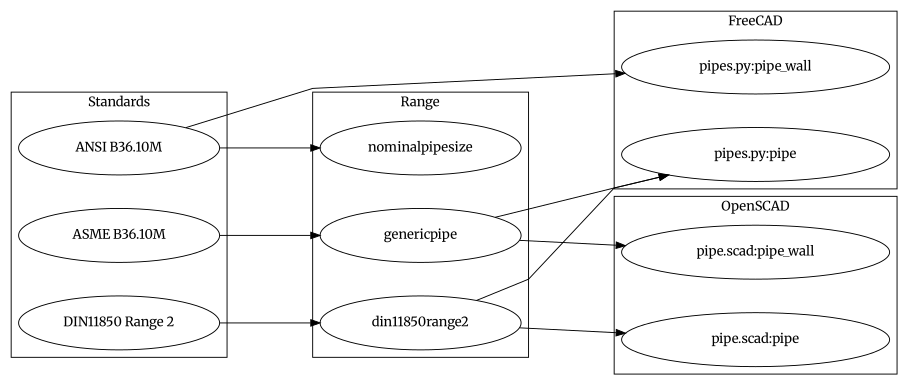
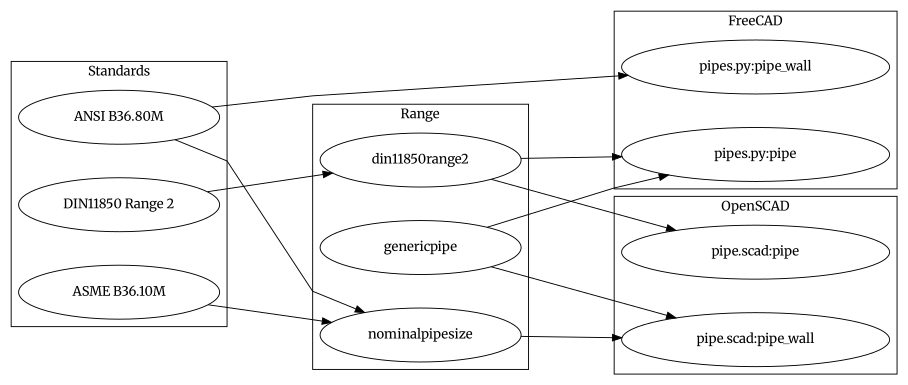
  digraph {
    fontname=Merriweather
    nodesep=0.5
    rankdir=LR
    ranksep=1.5
    splines=polyline
    node [fixedsize=true fontname=Merriweather]
    edge [fontname=Merriweather]
    genericpipe [height=0.8 width=3]
    din11850range2 [height=0.8 width=3]
    nominalpipesize [height=0.8 width=3]
    "DIN11850 Range 2" [height=0.8 width=3]
-   "ANSI B36.10M" [height=0.8 width=3]
+   "ANSI B36.10M" [height=0.8 width=3 label="ANSI B36.80M"]
    "ASME B36.10M" [height=0.8 width=3]
    "pipes.py:pipe" [height=0.8 width=4]
    "pipes.py:pipe_wall" [height=0.8 width=4]
    "pipe.scad:pipe" [height=0.8 width=4]
    "pipe.scad:pipe_wall" [height=0.8 width=4]
    subgraph cluster_1 {
      label=Range
      genericpipe
      din11850range2
      nominalpipesize
    }
    subgraph cluster_2 {
      label=Standards
      "DIN11850 Range 2"
      "ANSI B36.10M"
      "ASME B36.10M"
    }
    subgraph cluster_3 {
      label=FreeCAD
      "pipes.py:pipe"
      "pipes.py:pipe_wall"
    }
    subgraph cluster_4 {
      label=OpenSCAD
      "pipe.scad:pipe"
      "pipe.scad:pipe_wall"
    }
    genericpipe -> "pipes.py:pipe"
    genericpipe -> "pipe.scad:pipe_wall"
    din11850range2 -> "pipes.py:pipe"
    din11850range2 -> "pipe.scad:pipe"
+   nominalpipesize -> "pipe.scad:pipe_wall"
    "DIN11850 Range 2" -> din11850range2
    "ANSI B36.10M" -> nominalpipesize
    "ANSI B36.10M" -> "pipes.py:pipe_wall"
-   "ASME B36.10M" -> genericpipe
+   "ASME B36.10M" -> nominalpipesize
  }
